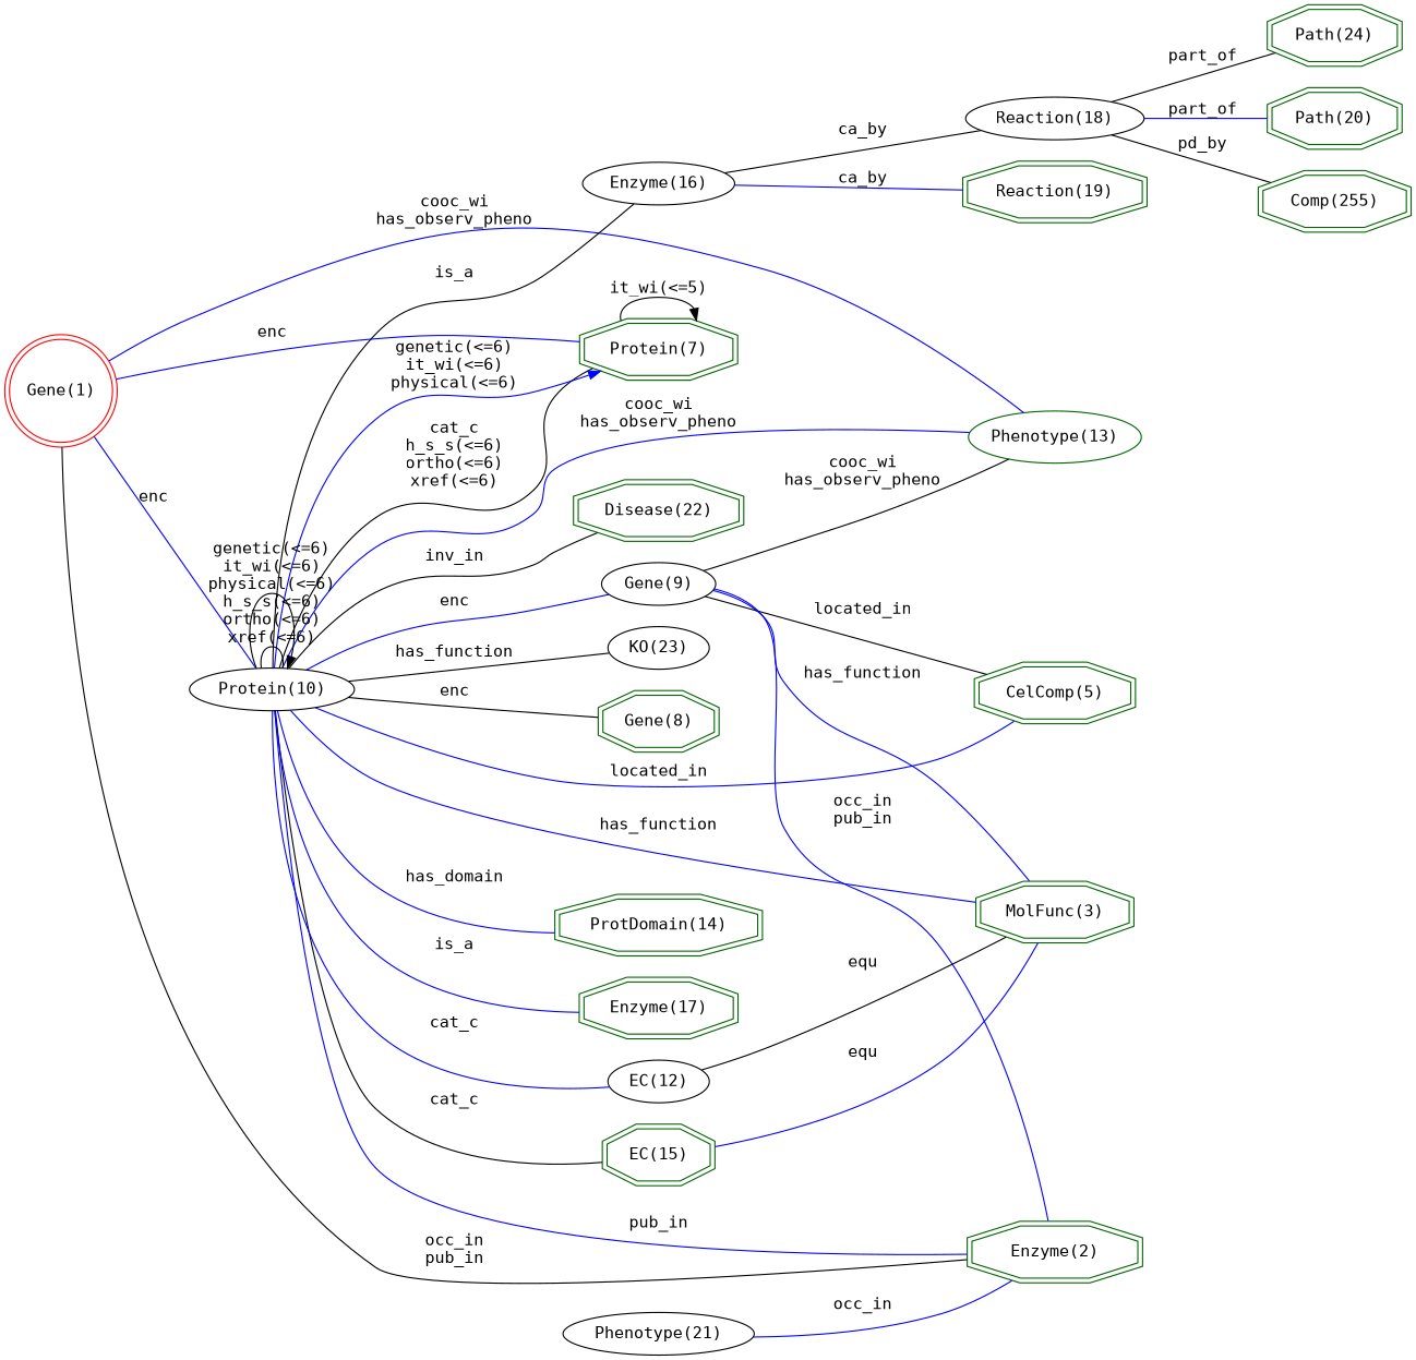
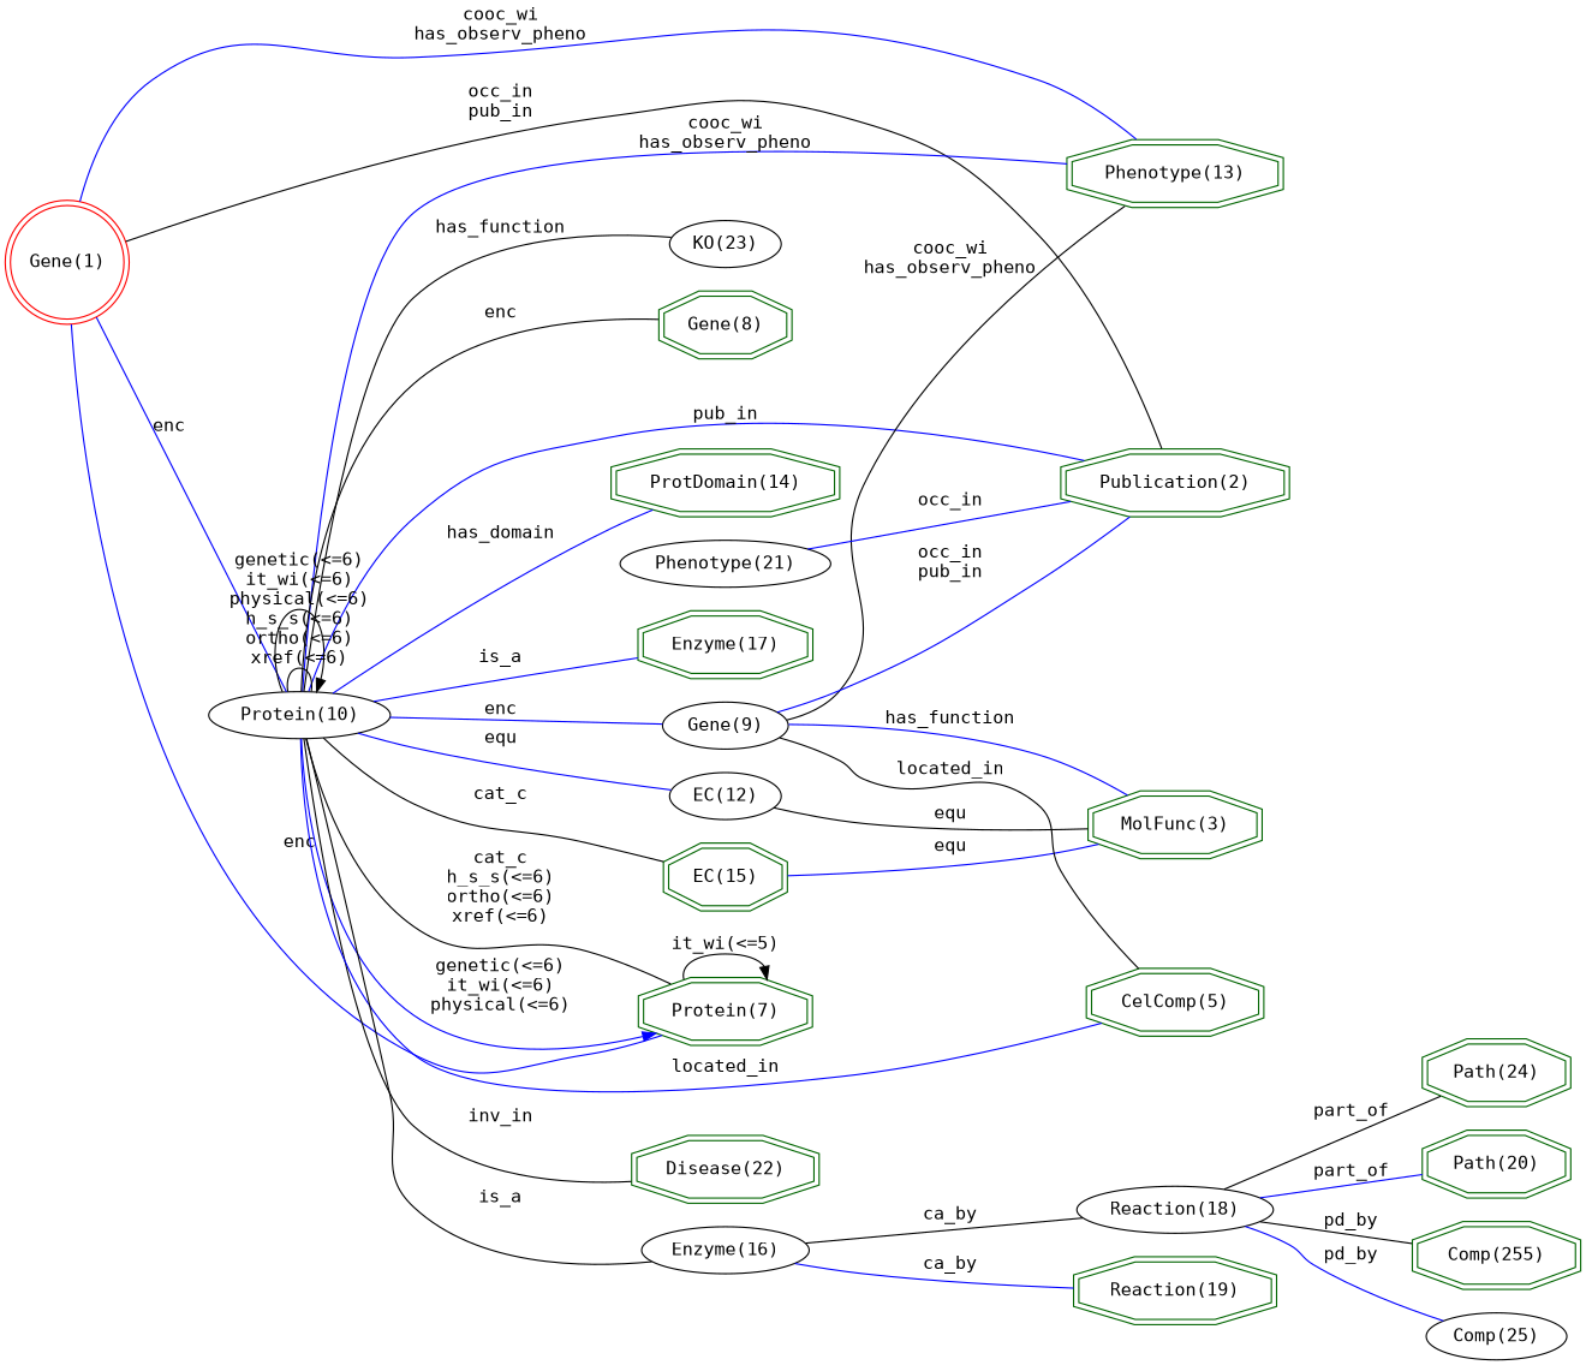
  digraph {
    fontname="DejaVu Sans Mono"
    rankdir=LR
    node [color=darkgreen fontname="DejaVu Sans Mono" shape=doubleoctagon]
    edge [arrowhead=none color=blue fontname="DejaVu Sans Mono"]
    "MolFunc(3)" [height=0.61111 width=1.7331]
-   "Phenotype(13)" [height=0.61111 shape=ellipse width=1.9871]
+   "Phenotype(13)" [height=0.61111 width=1.9871]
    "EC(15)" [height=0.61111 width=1.2054]
    "Protein(7)" [height=0.61111 width=1.4986]
    "Disease(22)" [height=0.61111 width=1.694]
    "KO(23)" [height=0.5 width=1.0652 color="" shape=""]
    "Gene(8)" [height=0.61111 width=1.3031]
    "CelComp(5)" [height=0.61111 width=1.7721]
-   "Publication(2)" [height=0.61111 width=1.948 label="Enzyme(2)"]
+   "Publication(2)" [height=0.61111 width=1.948]
    "ProtDomain(14)" [height=0.61111 width=2.1825]
    "Enzyme(17)" [height=0.61111 width=1.7526]
    "Path(24)" [height=0.61111 width=1.3422]
    "Path(20)" [height=0.61111 width=1.3422]
    "Comp(255)" [height=0.61111 width=1.6744]
    "Reaction(19)" [height=0.61111 width=1.8112]
    "Gene(1)" [color=red height=1.2124 shape=doublecircle width=1.2124]
    "Protein(10)" [height=0.5 width=1.4082 color="" shape=""]
    "EC(12)" [height=0.5 width=1.011 color="" shape=""]
    "Gene(9)" [height=0.5 width=1.1013 color="" shape=""]
    "Enzyme(16)" [height=0.5 width=1.5165 color="" shape=""]
    "Reaction(18)" [height=0.5 width=1.5707 color="" shape=""]
+   "Comp(25)" [height=0.5 width=1.3179 color="" shape=""]
    "Phenotype(21)" [height=0.5 width=1.7332 color="" shape=""]
    "EC(15)" -> "MolFunc(3)" [label=equ]
    "Protein(7)" -> "Protein(7)" [arrowhead=normal color=black label="it_wi(<=5)"]
    "Gene(1)" -> "Phenotype(13)" [label="cooc_wi\nhas_observ_pheno"]
    "Gene(1)" -> "Protein(7)" [label=enc]
    "Gene(1)" -> "Publication(2)" [color=black label="occ_in\npub_in"]
    "Gene(1)" -> "Protein(10)" [label=enc]
-   "Protein(10)" -> "MolFunc(3)" [label=has_function]
    "Protein(10)" -> "Phenotype(13)" [label="cooc_wi\nhas_observ_pheno"]
    "Protein(10)" -> "EC(15)" [color=black label=cat_c]
    "Protein(10)" -> "Protein(7)" [color=black label="cat_c\nh_s_s(<=6)\northo(<=6)\nxref(<=6)"]
    "Protein(10)" -> "Protein(7)" [arrowhead=normal label="genetic(<=6)\nit_wi(<=6)\nphysical(<=6)"]
    "Protein(10)" -> "Disease(22)" [color=black label=inv_in]
    "Protein(10)" -> "KO(23)" [color=black label=has_function]
    "Protein(10)" -> "Gene(8)" [color=black label=enc]
    "Protein(10)" -> "CelComp(5)" [label=located_in]
    "Protein(10)" -> "Publication(2)" [label=pub_in]
    "Protein(10)" -> "ProtDomain(14)" [label=has_domain]
    "Protein(10)" -> "Enzyme(17)" [label=is_a]
    "Protein(10)" -> "Protein(10)" [color=black label="h_s_s(<=6)\northo(<=6)\nxref(<=6)"]
    "Protein(10)" -> "Protein(10)" [arrowhead=normal color=black label="genetic(<=6)\nit_wi(<=6)\nphysical(<=6)"]
-   "Protein(10)" -> "EC(12)" [label=cat_c]
+   "Protein(10)" -> "EC(12)" [label=equ]
    "Protein(10)" -> "Gene(9)" [label=enc]
    "Protein(10)" -> "Enzyme(16)" [color=black label=is_a]
    "EC(12)" -> "MolFunc(3)" [color=black label=equ]
    "Gene(9)" -> "MolFunc(3)" [label=has_function]
    "Gene(9)" -> "Phenotype(13)" [color=black label="cooc_wi\nhas_observ_pheno"]
    "Gene(9)" -> "CelComp(5)" [color=black label=located_in]
    "Gene(9)" -> "Publication(2)" [label="occ_in\npub_in"]
    "Enzyme(16)" -> "Reaction(19)" [label=ca_by]
    "Enzyme(16)" -> "Reaction(18)" [color=black label=ca_by]
    "Reaction(18)" -> "Path(24)" [color=black label=part_of]
    "Reaction(18)" -> "Path(20)" [label=part_of]
    "Reaction(18)" -> "Comp(255)" [color=black label=pd_by]
+   "Reaction(18)" -> "Comp(25)" [label=pd_by]
    "Phenotype(21)" -> "Publication(2)" [label=occ_in]
  }
